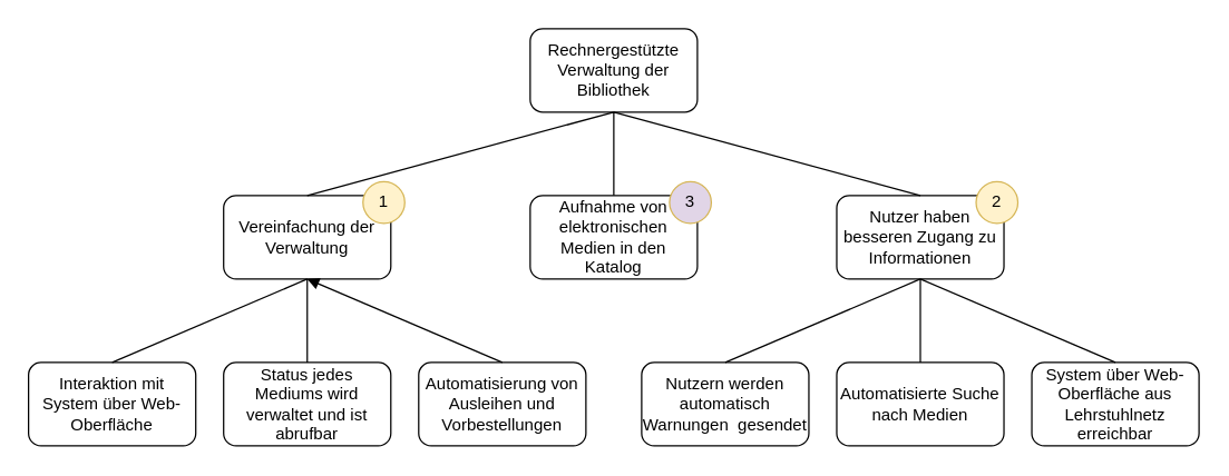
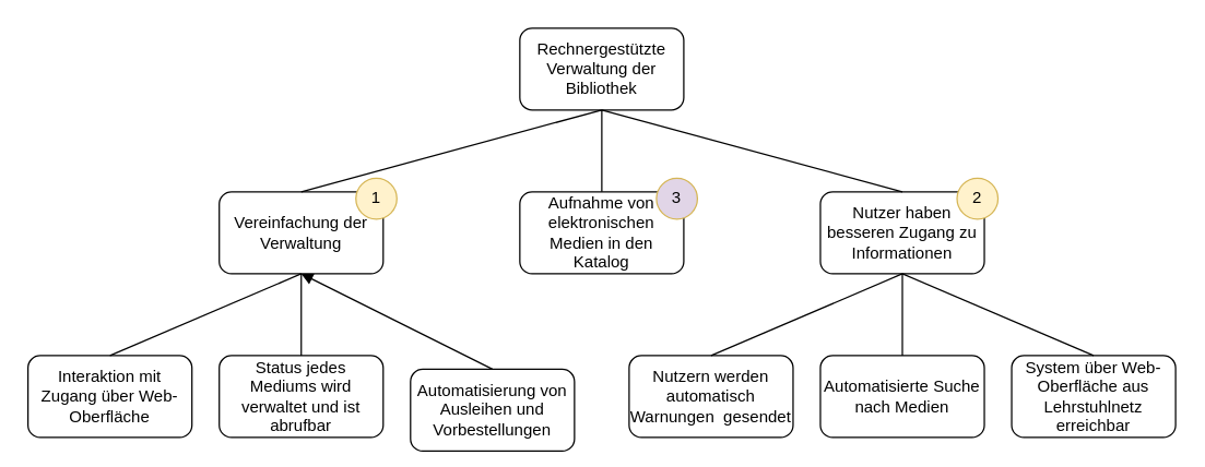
  <mxCell id="0" />
  <mxCell id="1" parent="0" />
  <mxCell id="2" value="Rechnergestützte Verwaltung der Bibliothek" style="rounded=1;whiteSpace=wrap;html=1;" vertex="1" parent="1"><mxGeometry x="380" y="20" width="120" height="60" as="geometry" /></mxCell>
  <mxCell id="3" value="Aufnahme von elektronischen Medien in den Katalog" style="rounded=1;whiteSpace=wrap;html=1;" vertex="1" parent="1"><mxGeometry x="380" y="140" width="120" height="60" as="geometry" /></mxCell>
- <mxCell id="4" value="Automatisierung von Ausleihen und Vorbestellungen" style="rounded=1;whiteSpace=wrap;html=1;" vertex="1" parent="1"><mxGeometry x="300" y="260" width="120" height="60" as="geometry" /></mxCell>
+ <mxCell id="4" value="Automatisierung von Ausleihen und Vorbestellungen" style="rounded=1;whiteSpace=wrap;html=1;" vertex="1" parent="1"><mxGeometry x="300" y="270" width="120" height="60" as="geometry" /></mxCell>
  <mxCell id="5" value="Nutzern werden automatisch Warnungen&amp;nbsp; gesendet " style="rounded=1;whiteSpace=wrap;html=1;" vertex="1" parent="1"><mxGeometry x="460" y="260" width="120" height="60" as="geometry" /></mxCell>
  <mxCell id="6" value="Automatisierte Suche nach Medien" style="rounded=1;whiteSpace=wrap;html=1;" vertex="1" parent="1"><mxGeometry x="600" y="260" width="120" height="60" as="geometry" /></mxCell>
  <mxCell id="7" value="Status jedes Mediums wird verwaltet und ist abrufbar" style="rounded=1;whiteSpace=wrap;html=1;" vertex="1" parent="1"><mxGeometry x="160" y="260" width="120" height="60" as="geometry" /></mxCell>
- <mxCell id="8" value="Interaktion mit System über Web-Oberfläche" style="rounded=1;whiteSpace=wrap;html=1;" vertex="1" parent="1"><mxGeometry x="20" y="260" width="120" height="60" as="geometry" /></mxCell>
+ <mxCell id="8" value="Interaktion mit Zugang über Web-Oberfläche" style="rounded=1;whiteSpace=wrap;html=1;" vertex="1" parent="1"><mxGeometry x="20" y="260" width="120" height="60" as="geometry" /></mxCell>
  <mxCell id="9" value="Vereinfachung der Verwaltung" style="rounded=1;whiteSpace=wrap;html=1;" vertex="1" parent="1"><mxGeometry x="160" y="140" width="120" height="60" as="geometry" /></mxCell>
  <mxCell id="10" value="Nutzer haben besseren Zugang zu Informationen" style="rounded=1;whiteSpace=wrap;html=1;" vertex="1" parent="1"><mxGeometry x="600" y="140" width="120" height="60" as="geometry" /></mxCell>
  <mxCell id="11" value="System über Web-Oberfläche aus Lehrstuhlnetz erreichbar" style="rounded=1;whiteSpace=wrap;html=1;" vertex="1" parent="1"><mxGeometry x="740" y="260" width="120" height="60" as="geometry" /></mxCell>
  <mxCell id="12" value="" style="endArrow=none;html=1;entryX=0.5;entryY=1;entryDx=0;entryDy=0;exitX=0.5;exitY=0;exitDx=0;exitDy=0;" edge="1" parent="1" source="3" target="2"><mxGeometry width="50" height="50" relative="1" as="geometry"><mxPoint x="300" y="120" as="sourcePoint" /><mxPoint x="350" y="70" as="targetPoint" /></mxGeometry></mxCell>
  <mxCell id="13" value="" style="endArrow=none;html=1;exitX=0.5;exitY=0;exitDx=0;exitDy=0;entryX=0.5;entryY=1;entryDx=0;entryDy=0;" edge="1" parent="1" source="9" target="2"><mxGeometry width="50" height="50" relative="1" as="geometry"><mxPoint x="250" y="130" as="sourcePoint" /><mxPoint x="300" y="80" as="targetPoint" /></mxGeometry></mxCell>
  <mxCell id="14" value="" style="endArrow=none;html=1;entryX=0.5;entryY=1;entryDx=0;entryDy=0;exitX=0.5;exitY=0;exitDx=0;exitDy=0;" edge="1" parent="1" source="10" target="2"><mxGeometry width="50" height="50" relative="1" as="geometry"><mxPoint x="600" y="130" as="sourcePoint" /><mxPoint x="650" y="80" as="targetPoint" /></mxGeometry></mxCell>
  <mxCell id="15" value="" style="endArrow=none;html=1;entryX=0.5;entryY=1;entryDx=0;entryDy=0;exitX=0.5;exitY=0;exitDx=0;exitDy=0;" edge="1" parent="1" source="8" target="9"><mxGeometry width="50" height="50" relative="1" as="geometry"><mxPoint x="-20" y="230" as="sourcePoint" /><mxPoint x="30" y="180" as="targetPoint" /></mxGeometry></mxCell>
  <mxCell id="16" value="" style="endArrow=none;html=1;entryX=0.5;entryY=1;entryDx=0;entryDy=0;exitX=0.5;exitY=0;exitDx=0;exitDy=0;" edge="1" parent="1" source="7" target="9"><mxGeometry width="50" height="50" relative="1" as="geometry"><mxPoint x="260" y="410" as="sourcePoint" /><mxPoint x="310" y="360" as="targetPoint" /></mxGeometry></mxCell>
  <mxCell id="17" value="" style="endArrow=block;html=1;entryX=0.5;entryY=1;entryDx=0;entryDy=0;exitX=0.5;exitY=0;exitDx=0;exitDy=0;" edge="1" parent="1" source="4" target="9"><mxGeometry width="50" height="50" relative="1" as="geometry"><mxPoint x="280" y="260" as="sourcePoint" /><mxPoint x="330" y="210" as="targetPoint" /></mxGeometry></mxCell>
  <mxCell id="18" value="" style="endArrow=none;html=1;entryX=0.5;entryY=1;entryDx=0;entryDy=0;exitX=0.5;exitY=0;exitDx=0;exitDy=0;" edge="1" parent="1" source="5" target="10"><mxGeometry width="50" height="50" relative="1" as="geometry"><mxPoint x="470" y="260" as="sourcePoint" /><mxPoint x="520" y="210" as="targetPoint" /></mxGeometry></mxCell>
  <mxCell id="19" value="" style="endArrow=none;html=1;entryX=0.5;entryY=1;entryDx=0;entryDy=0;" edge="1" parent="1" source="6" target="10"><mxGeometry width="50" height="50" relative="1" as="geometry"><mxPoint x="490" y="430" as="sourcePoint" /><mxPoint x="540" y="380" as="targetPoint" /></mxGeometry></mxCell>
  <mxCell id="20" value="" style="endArrow=none;html=1;entryX=0.5;entryY=1;entryDx=0;entryDy=0;exitX=0.5;exitY=0;exitDx=0;exitDy=0;" edge="1" parent="1" source="11" target="10"><mxGeometry width="50" height="50" relative="1" as="geometry"><mxPoint x="650" y="450" as="sourcePoint" /><mxPoint x="700" y="400" as="targetPoint" /></mxGeometry></mxCell>
  <mxCell id="21" value="1" style="ellipse;whiteSpace=wrap;html=1;aspect=fixed;fillColor=#fff2cc;strokeColor=#d6b656;" vertex="1" parent="1"><mxGeometry x="260" y="130" width="30" height="30" as="geometry" /></mxCell>
  <mxCell id="22" value="2" style="ellipse;whiteSpace=wrap;html=1;aspect=fixed;fillColor=#fff2cc;strokeColor=#d6b656;" vertex="1" parent="1"><mxGeometry x="700" y="130" width="30" height="30" as="geometry" /></mxCell>
  <mxCell id="23" value="3" style="ellipse;whiteSpace=wrap;html=1;aspect=fixed;fillColor=#e1d5e7;strokeColor=#d6b656;" vertex="1" parent="1"><mxGeometry x="480" y="130" width="30" height="30" as="geometry" /></mxCell>
